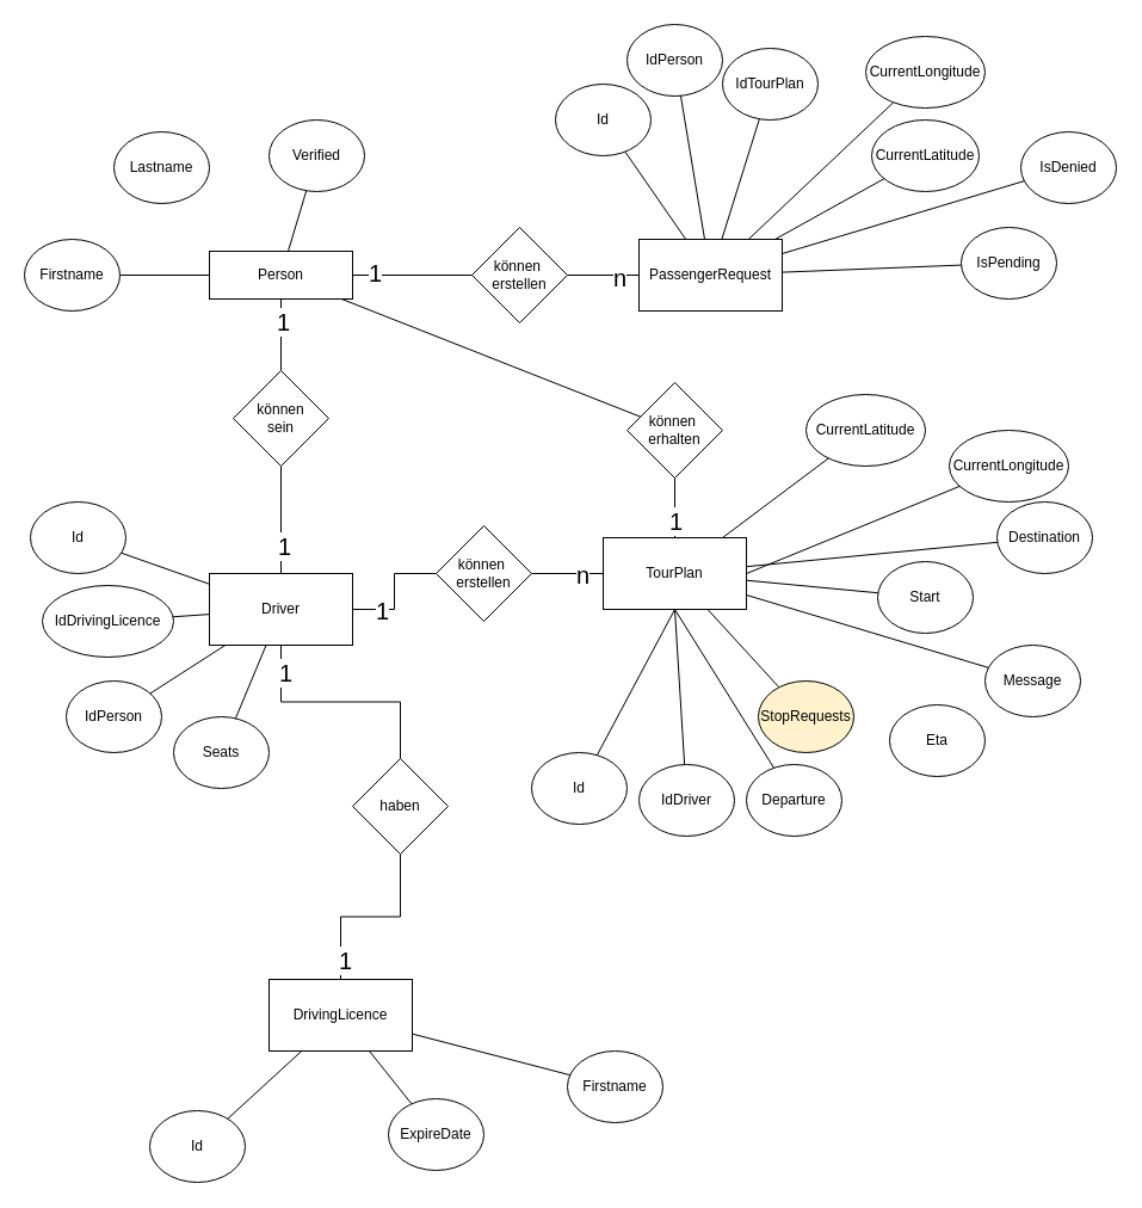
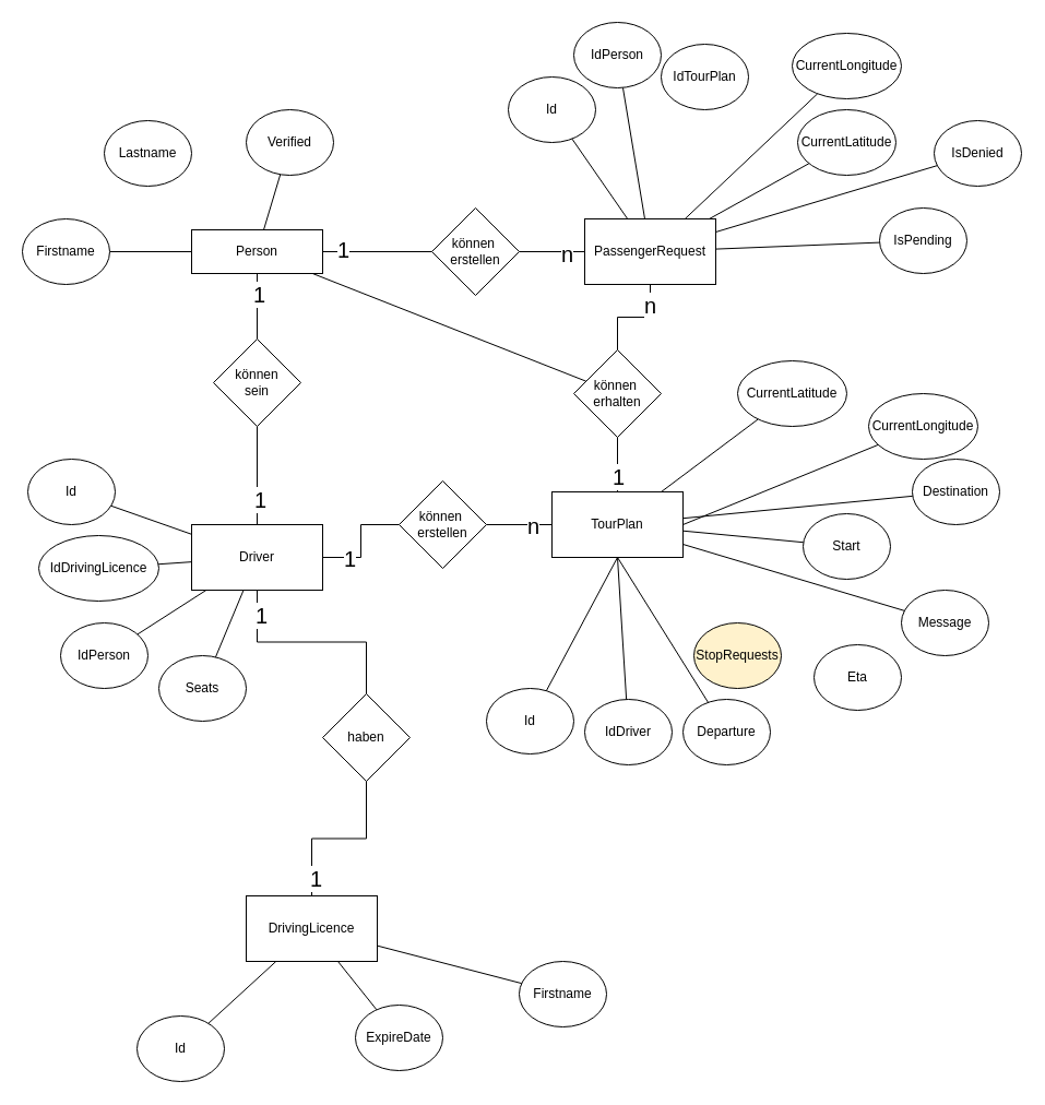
  <mxCell id="0" />
  <mxCell id="1" parent="0" />
  <mxCell id="2" value="" style="rounded=0;orthogonalLoop=1;jettySize=auto;html=1;endArrow=none;endFill=0;" edge="1" parent="1" source="9" target="10"><mxGeometry relative="1" as="geometry" /></mxCell>
  <mxCell id="3" style="rounded=0;orthogonalLoop=1;jettySize=auto;html=1;endArrow=none;endFill=0;" edge="1" parent="1" source="9" target="12"><mxGeometry relative="1" as="geometry" /></mxCell>
  <mxCell id="4" style="rounded=0;orthogonalLoop=1;jettySize=auto;html=1;endArrow=none;endFill=0;" edge="1" parent="1" source="9" target="65"><mxGeometry relative="1" as="geometry" /></mxCell>
  <mxCell id="5" value="" style="edgeStyle=orthogonalEdgeStyle;rounded=0;orthogonalLoop=1;jettySize=auto;html=1;endArrow=none;endFill=0;" edge="1" parent="1" source="9" target="15"><mxGeometry relative="1" as="geometry" /></mxCell>
  <mxCell id="6" value="1" style="edgeLabel;html=1;align=center;verticalAlign=middle;resizable=0;points=[];fontSize=20;" vertex="1" connectable="0" parent="5"><mxGeometry x="-0.405" y="1" relative="1" as="geometry"><mxPoint as="offset" /></mxGeometry></mxCell>
  <mxCell id="7" value="" style="edgeStyle=orthogonalEdgeStyle;rounded=0;orthogonalLoop=1;jettySize=auto;html=1;endArrow=none;endFill=0;" edge="1" parent="1" source="9" target="62"><mxGeometry relative="1" as="geometry" /></mxCell>
  <mxCell id="8" value="1" style="edgeLabel;html=1;align=center;verticalAlign=middle;resizable=0;points=[];fontSize=20;" vertex="1" connectable="0" parent="7"><mxGeometry x="-0.648" y="3" relative="1" as="geometry"><mxPoint as="offset" /></mxGeometry></mxCell>
  <mxCell id="9" value="Person" style="rounded=0;whiteSpace=wrap;html=1;fontSize=12;glass=0;strokeWidth=1;shadow=0;" parent="1" vertex="1"><mxGeometry x="175" y="210" width="120" height="40" as="geometry" /></mxCell>
  <mxCell id="10" value="Firstname" style="ellipse;whiteSpace=wrap;html=1;rounded=0;glass=0;strokeWidth=1;shadow=0;" vertex="1" parent="1"><mxGeometry x="20" y="200" width="80" height="60" as="geometry" /></mxCell>
  <mxCell id="11" value="Lastname" style="ellipse;whiteSpace=wrap;html=1;rounded=0;glass=0;strokeWidth=1;shadow=0;" vertex="1" parent="1"><mxGeometry x="95" y="110" width="80" height="60" as="geometry" /></mxCell>
  <mxCell id="12" value="Verified" style="ellipse;whiteSpace=wrap;html=1;rounded=0;glass=0;strokeWidth=1;shadow=0;" vertex="1" parent="1"><mxGeometry x="225" y="100" width="80" height="60" as="geometry" /></mxCell>
  <mxCell id="13" value="" style="edgeStyle=orthogonalEdgeStyle;rounded=0;orthogonalLoop=1;jettySize=auto;html=1;endArrow=none;endFill=0;" edge="1" parent="1" source="15" target="24"><mxGeometry relative="1" as="geometry" /></mxCell>
  <mxCell id="14" value="1" style="edgeLabel;html=1;align=center;verticalAlign=middle;resizable=0;points=[];fontSize=20;" vertex="1" connectable="0" parent="13"><mxGeometry x="0.467" y="2" relative="1" as="geometry"><mxPoint as="offset" /></mxGeometry></mxCell>
  <mxCell id="15" value="können&lt;br&gt;sein" style="rhombus;whiteSpace=wrap;html=1;rounded=0;glass=0;strokeWidth=1;shadow=0;" vertex="1" parent="1"><mxGeometry x="195" y="310" width="80" height="80" as="geometry" /></mxCell>
  <mxCell id="16" style="rounded=0;orthogonalLoop=1;jettySize=auto;html=1;endArrow=none;endFill=0;" edge="1" parent="1" source="24" target="25"><mxGeometry relative="1" as="geometry" /></mxCell>
  <mxCell id="17" style="rounded=0;orthogonalLoop=1;jettySize=auto;html=1;endArrow=none;endFill=0;" edge="1" parent="1" source="24" target="26"><mxGeometry relative="1" as="geometry" /></mxCell>
  <mxCell id="18" style="rounded=0;orthogonalLoop=1;jettySize=auto;html=1;endArrow=none;endFill=0;" edge="1" parent="1" source="24" target="28"><mxGeometry relative="1" as="geometry" /></mxCell>
  <mxCell id="19" style="rounded=0;orthogonalLoop=1;jettySize=auto;html=1;endArrow=none;endFill=0;" edge="1" parent="1" source="24" target="27"><mxGeometry relative="1" as="geometry" /></mxCell>
  <mxCell id="20" value="" style="edgeStyle=orthogonalEdgeStyle;rounded=0;orthogonalLoop=1;jettySize=auto;html=1;endArrow=none;endFill=0;startArrow=none;startFill=0;" edge="1" parent="1" source="24" target="31"><mxGeometry relative="1" as="geometry" /></mxCell>
  <mxCell id="21" value="1" style="edgeLabel;html=1;align=center;verticalAlign=middle;resizable=0;points=[];fontSize=20;" vertex="1" connectable="0" parent="20"><mxGeometry x="-0.779" y="3" relative="1" as="geometry"><mxPoint as="offset" /></mxGeometry></mxCell>
  <mxCell id="22" style="edgeStyle=orthogonalEdgeStyle;rounded=0;orthogonalLoop=1;jettySize=auto;html=1;endArrow=none;endFill=0;" edge="1" parent="1" source="24" target="41"><mxGeometry relative="1" as="geometry" /></mxCell>
  <mxCell id="23" value="1" style="edgeLabel;html=1;align=center;verticalAlign=middle;resizable=0;points=[];fontSize=20;" vertex="1" connectable="0" parent="22"><mxGeometry x="-0.528" relative="1" as="geometry"><mxPoint as="offset" /></mxGeometry></mxCell>
  <mxCell id="24" value="Driver" style="whiteSpace=wrap;html=1;rounded=0;glass=0;strokeWidth=1;shadow=0;" vertex="1" parent="1"><mxGeometry x="175" y="480" width="120" height="60" as="geometry" /></mxCell>
  <mxCell id="25" value="Id" style="ellipse;whiteSpace=wrap;html=1;rounded=0;glass=0;strokeWidth=1;shadow=0;" vertex="1" parent="1"><mxGeometry x="25" y="420" width="80" height="60" as="geometry" /></mxCell>
  <mxCell id="26" value="IdDrivingLicence" style="ellipse;whiteSpace=wrap;html=1;rounded=0;glass=0;strokeWidth=1;shadow=0;" vertex="1" parent="1"><mxGeometry x="35" y="490" width="110" height="60" as="geometry" /></mxCell>
  <mxCell id="27" value="Seats" style="ellipse;whiteSpace=wrap;html=1;rounded=0;glass=0;strokeWidth=1;shadow=0;" vertex="1" parent="1"><mxGeometry x="145" y="600" width="80" height="60" as="geometry" /></mxCell>
  <mxCell id="28" value="IdPerson" style="ellipse;whiteSpace=wrap;html=1;rounded=0;glass=0;strokeWidth=1;shadow=0;" vertex="1" parent="1"><mxGeometry x="55" y="570" width="80" height="60" as="geometry" /></mxCell>
  <mxCell id="29" value="" style="edgeStyle=orthogonalEdgeStyle;rounded=0;orthogonalLoop=1;jettySize=auto;html=1;endArrow=none;endFill=0;" edge="1" parent="1" source="31" target="35"><mxGeometry relative="1" as="geometry" /></mxCell>
  <mxCell id="30" value="1" style="edgeLabel;html=1;align=center;verticalAlign=middle;resizable=0;points=[];fontSize=20;" vertex="1" connectable="0" parent="29"><mxGeometry x="0.786" y="3" relative="1" as="geometry"><mxPoint as="offset" /></mxGeometry></mxCell>
  <mxCell id="31" value="haben" style="rhombus;whiteSpace=wrap;html=1;rounded=0;glass=0;strokeWidth=1;shadow=0;" vertex="1" parent="1"><mxGeometry x="295" y="635" width="80" height="80" as="geometry" /></mxCell>
  <mxCell id="32" style="rounded=0;orthogonalLoop=1;jettySize=auto;html=1;endArrow=none;endFill=0;" edge="1" parent="1" source="35" target="38"><mxGeometry relative="1" as="geometry"><mxPoint x="235" y="910" as="targetPoint" /></mxGeometry></mxCell>
  <mxCell id="33" style="rounded=0;orthogonalLoop=1;jettySize=auto;html=1;endArrow=none;endFill=0;" edge="1" parent="1" source="35" target="37"><mxGeometry relative="1" as="geometry" /></mxCell>
  <mxCell id="34" style="rounded=0;orthogonalLoop=1;jettySize=auto;html=1;endArrow=none;endFill=0;" edge="1" parent="1" source="35" target="36"><mxGeometry relative="1" as="geometry" /></mxCell>
  <mxCell id="35" value="DrivingLicence" style="whiteSpace=wrap;html=1;rounded=0;glass=0;strokeWidth=1;shadow=0;" vertex="1" parent="1"><mxGeometry x="225" y="820" width="120" height="60" as="geometry" /></mxCell>
  <mxCell id="36" value="Firstname" style="ellipse;whiteSpace=wrap;html=1;rounded=0;glass=0;strokeWidth=1;shadow=0;" vertex="1" parent="1"><mxGeometry x="475" y="880" width="80" height="60" as="geometry" /></mxCell>
  <mxCell id="37" value="ExpireDate" style="ellipse;whiteSpace=wrap;html=1;rounded=0;glass=0;strokeWidth=1;shadow=0;" vertex="1" parent="1"><mxGeometry x="325" y="920" width="80" height="60" as="geometry" /></mxCell>
  <mxCell id="38" value="Id" style="ellipse;whiteSpace=wrap;html=1;rounded=0;glass=0;strokeWidth=1;shadow=0;" vertex="1" parent="1"><mxGeometry x="125" y="930" width="80" height="60" as="geometry" /></mxCell>
  <mxCell id="39" value="" style="edgeStyle=orthogonalEdgeStyle;rounded=0;orthogonalLoop=1;jettySize=auto;html=1;endArrow=none;endFill=0;" edge="1" parent="1" source="41" target="49"><mxGeometry relative="1" as="geometry" /></mxCell>
  <mxCell id="40" value="n" style="edgeLabel;html=1;align=center;verticalAlign=middle;resizable=0;points=[];fontSize=20;" vertex="1" connectable="0" parent="39"><mxGeometry x="0.387" relative="1" as="geometry"><mxPoint as="offset" /></mxGeometry></mxCell>
  <mxCell id="41" value="können&amp;nbsp;&lt;br&gt;erstellen" style="rhombus;whiteSpace=wrap;html=1;rounded=0;glass=0;strokeWidth=1;shadow=0;" vertex="1" parent="1"><mxGeometry x="365" y="440" width="80" height="80" as="geometry" /></mxCell>
  <mxCell id="42" style="rounded=0;orthogonalLoop=1;jettySize=auto;html=1;endArrow=none;endFill=0;" edge="1" parent="1" source="49" target="57"><mxGeometry relative="1" as="geometry" /></mxCell>
  <mxCell id="43" style="rounded=0;orthogonalLoop=1;jettySize=auto;html=1;endArrow=none;endFill=0;" edge="1" parent="1" source="49" target="58"><mxGeometry relative="1" as="geometry" /></mxCell>
  <mxCell id="44" style="rounded=0;orthogonalLoop=1;jettySize=auto;html=1;endArrow=none;endFill=0;" edge="1" parent="1" source="49" target="50"><mxGeometry relative="1" as="geometry" /></mxCell>
  <mxCell id="45" style="rounded=0;orthogonalLoop=1;jettySize=auto;html=1;endArrow=none;endFill=0;" edge="1" parent="1" source="49" target="53"><mxGeometry relative="1" as="geometry" /></mxCell>
- <mxCell id="46" style="rounded=0;orthogonalLoop=1;jettySize=auto;html=1;endArrow=none;endFill=0;" edge="1" parent="1" source="49" target="56"><mxGeometry relative="1" as="geometry" /></mxCell>
  <mxCell id="47" value="" style="edgeStyle=orthogonalEdgeStyle;rounded=0;orthogonalLoop=1;jettySize=auto;html=1;endArrow=none;endFill=0;fontSize=20;" edge="1" parent="1" source="49" target="65"><mxGeometry relative="1" as="geometry" /></mxCell>
  <mxCell id="48" value="1" style="edgeLabel;html=1;align=center;verticalAlign=middle;resizable=0;points=[];fontSize=20;" vertex="1" connectable="0" parent="47"><mxGeometry x="-0.4" relative="1" as="geometry"><mxPoint as="offset" /></mxGeometry></mxCell>
  <mxCell id="49" value="TourPlan" style="whiteSpace=wrap;html=1;rounded=0;glass=0;strokeWidth=1;shadow=0;" vertex="1" parent="1"><mxGeometry x="505" y="450" width="120" height="60" as="geometry" /></mxCell>
  <mxCell id="50" value="Start" style="ellipse;whiteSpace=wrap;html=1;rounded=0;glass=0;strokeWidth=1;shadow=0;" vertex="1" parent="1"><mxGeometry x="735" y="470" width="80" height="60" as="geometry" /></mxCell>
  <mxCell id="51" value="Eta" style="ellipse;whiteSpace=wrap;html=1;rounded=0;glass=0;strokeWidth=1;shadow=0;" vertex="1" parent="1"><mxGeometry x="745" y="590" width="80" height="60" as="geometry" /></mxCell>
  <mxCell id="52" value="Id" style="ellipse;whiteSpace=wrap;html=1;rounded=0;glass=0;strokeWidth=1;shadow=0;" vertex="1" parent="1"><mxGeometry x="445" y="630" width="80" height="60" as="geometry" /></mxCell>
  <mxCell id="53" value="Message" style="ellipse;whiteSpace=wrap;html=1;rounded=0;glass=0;strokeWidth=1;shadow=0;" vertex="1" parent="1"><mxGeometry x="825" y="540" width="80" height="60" as="geometry" /></mxCell>
  <mxCell id="54" value="IdDriver" style="ellipse;whiteSpace=wrap;html=1;rounded=0;glass=0;strokeWidth=1;shadow=0;" vertex="1" parent="1"><mxGeometry x="535" y="640" width="80" height="60" as="geometry" /></mxCell>
  <mxCell id="55" value="Departure" style="ellipse;whiteSpace=wrap;html=1;rounded=0;glass=0;strokeWidth=1;shadow=0;" vertex="1" parent="1"><mxGeometry x="625" y="640" width="80" height="60" as="geometry" /></mxCell>
  <mxCell id="56" value="StopRequests" style="ellipse;whiteSpace=wrap;html=1;rounded=0;glass=0;strokeWidth=1;shadow=0;fillColor=#fff2cc;" vertex="1" parent="1"><mxGeometry x="635" y="570" width="80" height="60" as="geometry" /></mxCell>
  <mxCell id="57" value="Destination" style="ellipse;whiteSpace=wrap;html=1;rounded=0;glass=0;strokeWidth=1;shadow=0;" vertex="1" parent="1"><mxGeometry x="835" y="420" width="80" height="60" as="geometry" /></mxCell>
  <mxCell id="58" value="CurrentLatitude" style="ellipse;whiteSpace=wrap;html=1;rounded=0;glass=0;strokeWidth=1;shadow=0;" vertex="1" parent="1"><mxGeometry x="675" y="330" width="100" height="60" as="geometry" /></mxCell>
  <mxCell id="59" value="CurrentLongitude" style="ellipse;whiteSpace=wrap;html=1;rounded=0;glass=0;strokeWidth=1;shadow=0;" vertex="1" parent="1"><mxGeometry x="795" y="360" width="100" height="60" as="geometry" /></mxCell>
  <mxCell id="60" value="" style="edgeStyle=orthogonalEdgeStyle;rounded=0;orthogonalLoop=1;jettySize=auto;html=1;endArrow=none;endFill=0;" edge="1" parent="1" source="62" target="71"><mxGeometry relative="1" as="geometry" /></mxCell>
  <mxCell id="61" value="n" style="edgeLabel;html=1;align=center;verticalAlign=middle;resizable=0;points=[];fontSize=20;" vertex="1" connectable="0" parent="60"><mxGeometry x="0.42" y="-1" relative="1" as="geometry"><mxPoint as="offset" /></mxGeometry></mxCell>
  <mxCell id="62" value="können&amp;nbsp;&lt;br&gt;erstellen" style="rhombus;whiteSpace=wrap;html=1;rounded=0;glass=0;strokeWidth=1;shadow=0;" vertex="1" parent="1"><mxGeometry x="395" y="190" width="80" height="80" as="geometry" /></mxCell>
+ <mxCell id="63" style="edgeStyle=orthogonalEdgeStyle;rounded=0;orthogonalLoop=1;jettySize=auto;html=1;exitX=0.5;exitY=0;exitDx=0;exitDy=0;endArrow=none;endFill=0;" edge="1" parent="1" source="65" target="71"><mxGeometry relative="1" as="geometry" /></mxCell>
+ <mxCell id="64" value="n" style="edgeLabel;html=1;align=center;verticalAlign=middle;resizable=0;points=[];fontSize=20;" vertex="1" connectable="0" parent="63"><mxGeometry x="0.6" y="1" relative="1" as="geometry"><mxPoint as="offset" /></mxGeometry></mxCell>
  <mxCell id="65" value="können&amp;nbsp;&lt;br&gt;erhalten" style="rhombus;whiteSpace=wrap;html=1;rounded=0;glass=0;strokeWidth=1;shadow=0;" vertex="1" parent="1"><mxGeometry x="525" y="320" width="80" height="80" as="geometry" /></mxCell>
  <mxCell id="66" style="rounded=0;orthogonalLoop=1;jettySize=auto;html=1;endArrow=none;endFill=0;" edge="1" parent="1" source="71" target="80"><mxGeometry relative="1" as="geometry" /></mxCell>
  <mxCell id="67" style="rounded=0;orthogonalLoop=1;jettySize=auto;html=1;endArrow=none;endFill=0;" edge="1" parent="1" source="71" target="79"><mxGeometry relative="1" as="geometry" /></mxCell>
  <mxCell id="68" style="rounded=0;orthogonalLoop=1;jettySize=auto;html=1;endArrow=none;endFill=0;" edge="1" parent="1" source="71" target="78"><mxGeometry relative="1" as="geometry" /></mxCell>
  <mxCell id="69" style="rounded=0;orthogonalLoop=1;jettySize=auto;html=1;endArrow=none;endFill=0;" edge="1" parent="1" source="71" target="77"><mxGeometry relative="1" as="geometry" /></mxCell>
- <mxCell id="70" style="rounded=0;orthogonalLoop=1;jettySize=auto;html=1;endArrow=none;endFill=0;" edge="1" parent="1" source="71" target="76"><mxGeometry relative="1" as="geometry" /></mxCell>
  <mxCell id="71" value="PassengerRequest" style="whiteSpace=wrap;html=1;rounded=0;glass=0;strokeWidth=1;shadow=0;" vertex="1" parent="1"><mxGeometry x="535" y="200" width="120" height="60" as="geometry" /></mxCell>
  <mxCell id="72" value="Id" style="ellipse;whiteSpace=wrap;html=1;rounded=0;glass=0;strokeWidth=1;shadow=0;" vertex="1" parent="1"><mxGeometry x="465" y="70" width="80" height="60" as="geometry" /></mxCell>
  <mxCell id="73" style="rounded=0;orthogonalLoop=1;jettySize=auto;html=1;endArrow=none;endFill=0;" edge="1" parent="1" source="72" target="71"><mxGeometry relative="1" as="geometry"><mxPoint x="545" y="120" as="sourcePoint" /></mxGeometry></mxCell>
  <mxCell id="74" style="rounded=0;orthogonalLoop=1;jettySize=auto;html=1;endArrow=none;endFill=0;" edge="1" parent="1" source="75" target="71"><mxGeometry relative="1" as="geometry" /></mxCell>
  <mxCell id="75" value="IdPerson" style="ellipse;whiteSpace=wrap;html=1;rounded=0;glass=0;strokeWidth=1;shadow=0;" vertex="1" parent="1"><mxGeometry x="525" y="20" width="80" height="60" as="geometry" /></mxCell>
  <mxCell id="76" value="IdTourPlan" style="ellipse;whiteSpace=wrap;html=1;rounded=0;glass=0;strokeWidth=1;shadow=0;" vertex="1" parent="1"><mxGeometry x="605" y="40" width="80" height="60" as="geometry" /></mxCell>
  <mxCell id="77" value="IsDenied" style="ellipse;whiteSpace=wrap;html=1;rounded=0;glass=0;strokeWidth=1;shadow=0;" vertex="1" parent="1"><mxGeometry x="855" y="110" width="80" height="60" as="geometry" /></mxCell>
  <mxCell id="78" value="CurrentLongitude" style="ellipse;whiteSpace=wrap;html=1;rounded=0;glass=0;strokeWidth=1;shadow=0;" vertex="1" parent="1"><mxGeometry x="725" y="30" width="100" height="60" as="geometry" /></mxCell>
  <mxCell id="79" value="IsPending" style="ellipse;whiteSpace=wrap;html=1;rounded=0;glass=0;strokeWidth=1;shadow=0;" vertex="1" parent="1"><mxGeometry x="805" y="190" width="80" height="60" as="geometry" /></mxCell>
  <mxCell id="80" value="CurrentLatitude" style="ellipse;whiteSpace=wrap;html=1;rounded=0;glass=0;strokeWidth=1;shadow=0;" vertex="1" parent="1"><mxGeometry x="730" y="100" width="90" height="60" as="geometry" /></mxCell>
  <mxCell id="81" style="rounded=0;orthogonalLoop=1;jettySize=auto;html=1;endArrow=none;endFill=0;" edge="1" parent="1" target="52"><mxGeometry relative="1" as="geometry"><mxPoint x="565" y="510" as="sourcePoint" /><mxPoint x="475" y="580" as="targetPoint" /></mxGeometry></mxCell>
  <mxCell id="82" style="rounded=0;orthogonalLoop=1;jettySize=auto;html=1;endArrow=none;endFill=0;" edge="1" parent="1" target="54"><mxGeometry relative="1" as="geometry"><mxPoint x="565" y="510" as="sourcePoint" /><mxPoint x="605" y="670" as="targetPoint" /></mxGeometry></mxCell>
  <mxCell id="83" style="rounded=0;orthogonalLoop=1;jettySize=auto;html=1;endArrow=none;endFill=0;" edge="1" parent="1" target="55"><mxGeometry relative="1" as="geometry"><mxPoint x="565" y="510" as="sourcePoint" /><mxPoint x="655" y="570" as="targetPoint" /></mxGeometry></mxCell>
  <mxCell id="84" value="" style="rounded=0;orthogonalLoop=1;jettySize=auto;html=1;endArrow=none;endFill=0;" edge="1" parent="1" target="59"><mxGeometry relative="1" as="geometry"><mxPoint x="625" y="480" as="sourcePoint" /><mxPoint x="685" y="390" as="targetPoint" /></mxGeometry></mxCell>
